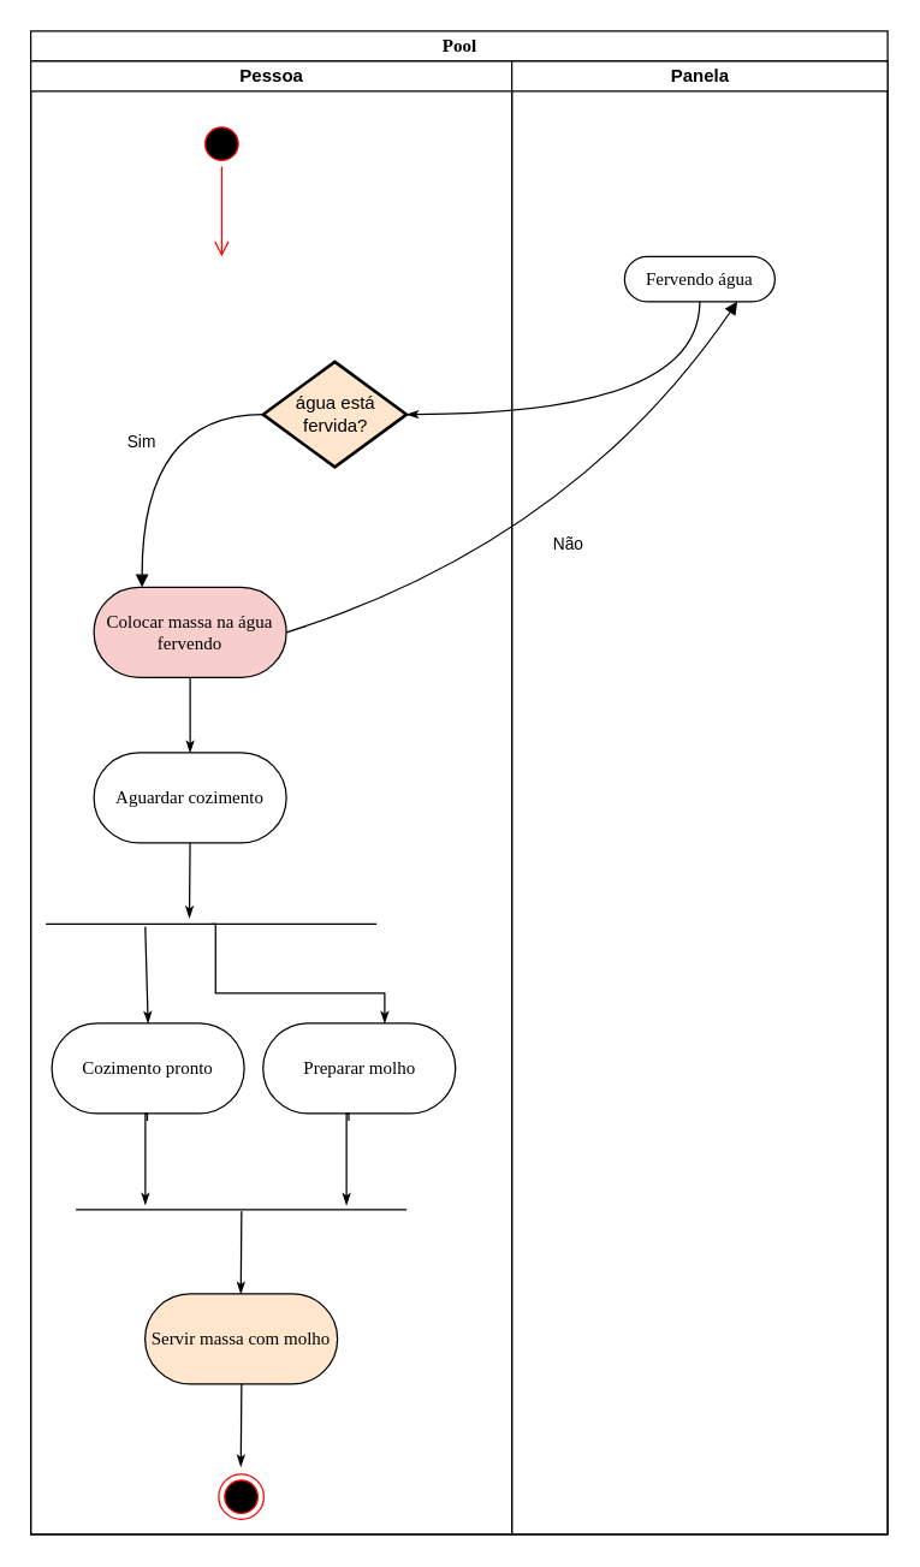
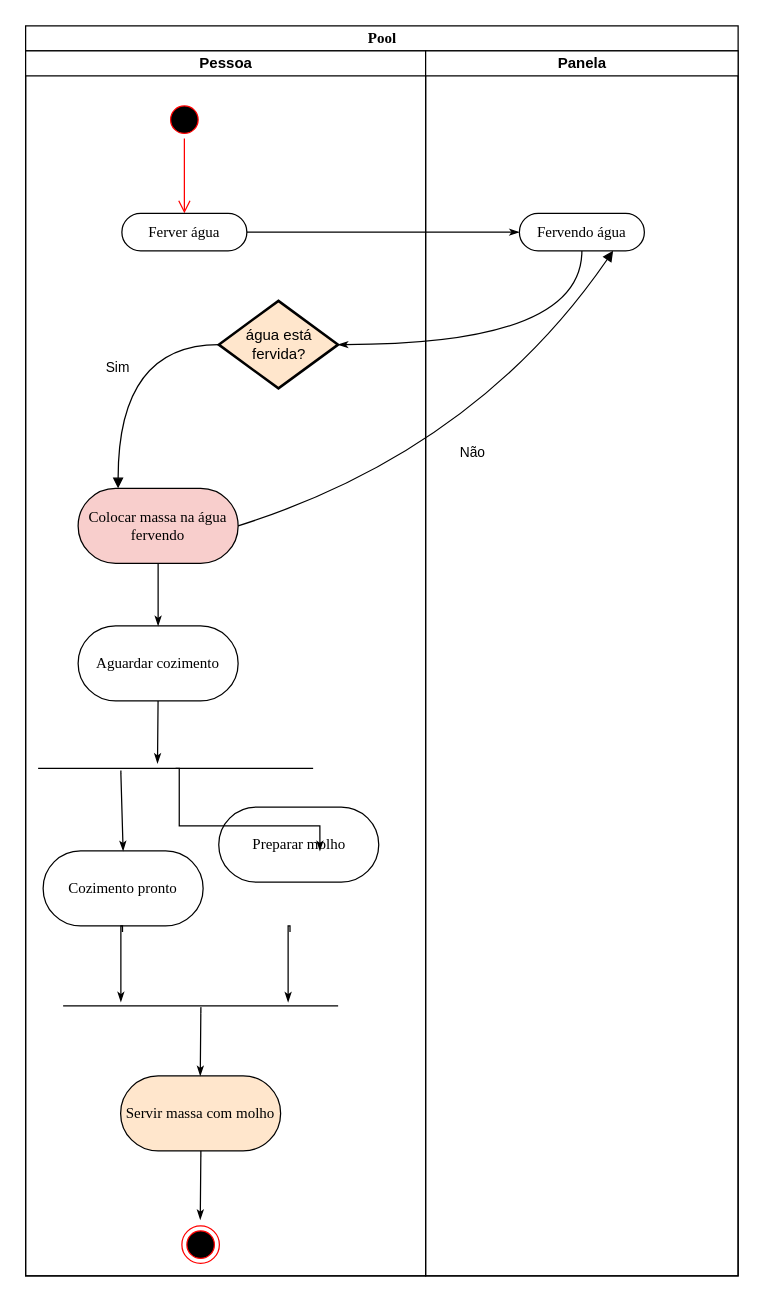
  <mxCell id="0" />
  <mxCell id="1" parent="0" />
  <mxCell id="2" value="Pool" style="swimlane;html=1;childLayout=stackLayout;startSize=20;rounded=0;shadow=0;comic=0;labelBackgroundColor=none;strokeWidth=1;fontFamily=Verdana;fontSize=12;align=center;" vertex="1" parent="1"><mxGeometry x="20" y="20" width="570" height="1000" as="geometry" /></mxCell>
  <mxCell id="3" value="Pessoa" style="swimlane;html=1;startSize=20;" vertex="1" parent="2"><mxGeometry y="20" width="320" height="980" as="geometry" /></mxCell>
  <mxCell id="4" style="edgeStyle=orthogonalEdgeStyle;rounded=0;html=1;entryX=0.5;entryY=0;labelBackgroundColor=none;startArrow=none;startFill=0;startSize=5;endArrow=classicThin;endFill=1;endSize=5;jettySize=auto;orthogonalLoop=1;strokeWidth=1;fontFamily=Verdana;fontSize=12;exitX=0.5;exitY=1;exitDx=0;exitDy=0;" edge="1" parent="3" source="11"><mxGeometry relative="1" as="geometry"><Array as="points"><mxPoint x="106" y="515" /></Array><mxPoint x="105.5" y="472.5" as="sourcePoint" /><mxPoint x="105.5" y="570" as="targetPoint" /></mxGeometry></mxCell>
  <mxCell id="5" value="" style="ellipse;html=1;shape=startState;fillColor=#000000;strokeColor=#ff0000;" vertex="1" parent="3"><mxGeometry x="112" y="40" width="30" height="30" as="geometry" /></mxCell>
  <mxCell id="6" value="" style="edgeStyle=orthogonalEdgeStyle;html=1;verticalAlign=bottom;endArrow=open;endSize=8;strokeColor=#ff0000;rounded=0;" edge="1" source="5" parent="3"><mxGeometry relative="1" as="geometry"><mxPoint x="127" y="130" as="targetPoint" /></mxGeometry></mxCell>
+ <mxCell id="7" value="Ferver água" style="rounded=1;whiteSpace=wrap;html=1;shadow=0;comic=0;labelBackgroundColor=none;strokeWidth=1;fontFamily=Verdana;fontSize=12;align=center;arcSize=50;" vertex="1" parent="3"><mxGeometry x="77" y="130" width="100" height="30" as="geometry" /></mxCell>
  <mxCell id="8" value="água está fervida?" style="rhombus;strokeWidth=2;whiteSpace=wrap;fillColor=#ffe6cc;" vertex="1" parent="3"><mxGeometry x="154.5" y="200" width="95.5" height="70" as="geometry" /></mxCell>
  <mxCell id="9" value="Sim" style="curved=1;startArrow=none;endArrow=block;exitX=0;exitY=0.5;rounded=0;exitDx=0;exitDy=0;entryX=0.25;entryY=0;entryDx=0;entryDy=0;edgeStyle=orthogonalEdgeStyle;" edge="1" parent="3" source="8" target="10"><mxGeometry relative="1" as="geometry"><mxPoint x="141.997" y="239.997" as="sourcePoint" /><mxPoint x="70" y="380" as="targetPoint" /></mxGeometry></mxCell>
  <mxCell id="10" value="Colocar massa na água fervendo" style="rounded=1;whiteSpace=wrap;html=1;shadow=0;comic=0;labelBackgroundColor=none;strokeWidth=1;fontFamily=Verdana;fontSize=12;align=center;arcSize=50;fillColor=#f8cecc;" vertex="1" parent="3"><mxGeometry x="42" y="350" width="128" height="60" as="geometry" /></mxCell>
  <mxCell id="11" value="Aguardar cozimento" style="rounded=1;whiteSpace=wrap;html=1;shadow=0;comic=0;labelBackgroundColor=none;strokeWidth=1;fontFamily=Verdana;fontSize=12;align=center;arcSize=50;" vertex="1" parent="3"><mxGeometry x="42" y="460" width="128" height="60" as="geometry" /></mxCell>
  <mxCell id="12" style="edgeStyle=orthogonalEdgeStyle;rounded=0;html=1;entryX=0.5;entryY=0;labelBackgroundColor=none;startArrow=none;startFill=0;startSize=5;endArrow=classicThin;endFill=1;endSize=5;jettySize=auto;orthogonalLoop=1;strokeWidth=1;fontFamily=Verdana;fontSize=12;exitX=0.5;exitY=1;exitDx=0;exitDy=0;entryDx=0;entryDy=0;" edge="1" parent="3" source="10" target="11"><mxGeometry relative="1" as="geometry"><Array as="points" /><mxPoint x="105.5" y="422.5" as="sourcePoint" /><mxPoint x="105.5" y="520" as="targetPoint" /></mxGeometry></mxCell>
  <mxCell id="13" value="" style="line;strokeWidth=1;fillColor=none;align=left;verticalAlign=middle;spacingTop=-1;spacingLeft=3;spacingRight=3;rotatable=0;labelPosition=right;points=[];portConstraint=eastwest;strokeColor=inherit;" vertex="1" parent="3"><mxGeometry x="10" y="570" width="220" height="8" as="geometry" /></mxCell>
- <mxCell id="14" value="Preparar molho" style="rounded=1;whiteSpace=wrap;html=1;shadow=0;comic=0;labelBackgroundColor=none;strokeWidth=1;fontFamily=Verdana;fontSize=12;align=center;arcSize=50;" vertex="1" parent="3"><mxGeometry x="154.5" y="640" width="128" height="60" as="geometry" /></mxCell>
+ <mxCell id="14" value="Preparar molho" style="rounded=1;whiteSpace=wrap;html=1;shadow=0;comic=0;labelBackgroundColor=none;strokeWidth=1;fontFamily=Verdana;fontSize=12;align=center;arcSize=50;" vertex="1" parent="3"><mxGeometry x="154.5" y="605" width="128" height="60" as="geometry" /></mxCell>
  <mxCell id="15" style="edgeStyle=orthogonalEdgeStyle;rounded=0;html=1;entryX=0.5;entryY=0;labelBackgroundColor=none;startArrow=none;startFill=0;startSize=5;endArrow=classicThin;endFill=1;endSize=5;jettySize=auto;orthogonalLoop=1;strokeWidth=1;fontFamily=Verdana;fontSize=12;exitX=0.423;exitY=0.5;exitDx=0;exitDy=0;exitPerimeter=0;entryDx=0;entryDy=0;" edge="1" parent="3"><mxGeometry relative="1" as="geometry"><Array as="points"><mxPoint x="122.94" y="574" /><mxPoint x="122.94" y="620" /><mxPoint x="235.94" y="620" /></Array><mxPoint x="120.0" y="574" as="sourcePoint" /><mxPoint x="235.44" y="640" as="targetPoint" /></mxGeometry></mxCell>
  <mxCell id="16" value="Cozimento pronto" style="rounded=1;whiteSpace=wrap;html=1;shadow=0;comic=0;labelBackgroundColor=none;strokeWidth=1;fontFamily=Verdana;fontSize=12;align=center;arcSize=50;" vertex="1" parent="3"><mxGeometry x="14" y="640" width="128" height="60" as="geometry" /></mxCell>
  <mxCell id="17" style="edgeStyle=orthogonalEdgeStyle;rounded=0;html=1;entryX=0.5;entryY=0;labelBackgroundColor=none;startArrow=none;startFill=0;startSize=5;endArrow=classicThin;endFill=1;endSize=5;jettySize=auto;orthogonalLoop=1;strokeWidth=1;fontFamily=Verdana;fontSize=12;exitX=0.301;exitY=0.714;exitDx=0;exitDy=0;exitPerimeter=0;entryDx=0;entryDy=0;" edge="1" parent="3" source="13" target="16"><mxGeometry relative="1" as="geometry"><Array as="points"><mxPoint x="76" y="578" /><mxPoint x="77" y="578" /><mxPoint x="77" y="640" /></Array><mxPoint x="77.5" y="582.97" as="sourcePoint" /><mxPoint x="77" y="632.97" as="targetPoint" /></mxGeometry></mxCell>
  <mxCell id="18" value="" style="line;strokeWidth=1;fillColor=none;align=left;verticalAlign=middle;spacingTop=-1;spacingLeft=3;spacingRight=3;rotatable=0;labelPosition=right;points=[];portConstraint=eastwest;strokeColor=inherit;" vertex="1" parent="3"><mxGeometry x="30" y="760" width="220" height="8" as="geometry" /></mxCell>
  <mxCell id="19" style="edgeStyle=orthogonalEdgeStyle;rounded=0;html=1;entryX=0.21;entryY=0.107;labelBackgroundColor=none;startArrow=none;startFill=0;startSize=5;endArrow=classicThin;endFill=1;endSize=5;jettySize=auto;orthogonalLoop=1;strokeWidth=1;fontFamily=Verdana;fontSize=12;exitX=0.5;exitY=1;exitDx=0;exitDy=0;entryDx=0;entryDy=0;entryPerimeter=0;" edge="1" parent="3" target="18"><mxGeometry relative="1" as="geometry"><Array as="points"><mxPoint x="77" y="700" /><mxPoint x="76" y="700" /></Array><mxPoint x="77.5" y="704.97" as="sourcePoint" /><mxPoint x="77" y="754.97" as="targetPoint" /></mxGeometry></mxCell>
  <mxCell id="20" style="edgeStyle=orthogonalEdgeStyle;rounded=0;html=1;entryX=0.21;entryY=0.107;labelBackgroundColor=none;startArrow=none;startFill=0;startSize=5;endArrow=classicThin;endFill=1;endSize=5;jettySize=auto;orthogonalLoop=1;strokeWidth=1;fontFamily=Verdana;fontSize=12;exitX=0.5;exitY=1;exitDx=0;exitDy=0;entryDx=0;entryDy=0;entryPerimeter=0;" edge="1" parent="3"><mxGeometry relative="1" as="geometry"><Array as="points"><mxPoint x="211" y="700" /><mxPoint x="210" y="700" /></Array><mxPoint x="211.5" y="704.97" as="sourcePoint" /><mxPoint x="210" y="761" as="targetPoint" /></mxGeometry></mxCell>
  <mxCell id="21" value="Servir massa com molho" style="rounded=1;whiteSpace=wrap;html=1;shadow=0;comic=0;labelBackgroundColor=none;strokeWidth=1;fontFamily=Verdana;fontSize=12;align=center;arcSize=50;fillColor=#ffe6cc;" vertex="1" parent="3"><mxGeometry x="76" y="820" width="128" height="60" as="geometry" /></mxCell>
  <mxCell id="22" style="edgeStyle=orthogonalEdgeStyle;rounded=0;html=1;entryX=0.5;entryY=0;labelBackgroundColor=none;startArrow=none;startFill=0;startSize=5;endArrow=classicThin;endFill=1;endSize=5;jettySize=auto;orthogonalLoop=1;strokeWidth=1;fontFamily=Verdana;fontSize=12;exitX=0.5;exitY=1;exitDx=0;exitDy=0;" edge="1" parent="3"><mxGeometry relative="1" as="geometry"><Array as="points"><mxPoint x="140.21" y="765" /></Array><mxPoint x="140.21" y="770" as="sourcePoint" /><mxPoint x="139.71" y="820" as="targetPoint" /></mxGeometry></mxCell>
  <mxCell id="23" value="" style="ellipse;html=1;shape=endState;fillColor=#000000;strokeColor=#ff0000;" vertex="1" parent="3"><mxGeometry x="125" y="940" width="30" height="30" as="geometry" /></mxCell>
  <mxCell id="24" style="edgeStyle=orthogonalEdgeStyle;rounded=0;html=1;entryX=0.5;entryY=0;labelBackgroundColor=none;startArrow=none;startFill=0;startSize=5;endArrow=classicThin;endFill=1;endSize=5;jettySize=auto;orthogonalLoop=1;strokeWidth=1;fontFamily=Verdana;fontSize=12;exitX=0.5;exitY=1;exitDx=0;exitDy=0;" edge="1" parent="3"><mxGeometry relative="1" as="geometry"><Array as="points"><mxPoint x="140.21" y="879.97" /></Array><mxPoint x="140.21" y="884.97" as="sourcePoint" /><mxPoint x="139.71" y="934.97" as="targetPoint" /></mxGeometry></mxCell>
  <mxCell id="25" value="Panela" style="swimlane;html=1;startSize=20;" vertex="1" parent="2"><mxGeometry x="320" y="20" width="250" height="980" as="geometry" /></mxCell>
  <mxCell id="26" value="Fervendo água" style="rounded=1;whiteSpace=wrap;html=1;shadow=0;comic=0;labelBackgroundColor=none;strokeWidth=1;fontFamily=Verdana;fontSize=12;align=center;arcSize=50;" vertex="1" parent="25"><mxGeometry x="75" y="130" width="100" height="30" as="geometry" /></mxCell>
+ <mxCell id="27" style="edgeStyle=orthogonalEdgeStyle;rounded=0;html=1;entryX=0;entryY=0.5;labelBackgroundColor=none;startArrow=none;startFill=0;startSize=5;endArrow=classicThin;endFill=1;endSize=5;jettySize=auto;orthogonalLoop=1;strokeWidth=1;fontFamily=Verdana;fontSize=12;exitX=1;exitY=0.5;exitDx=0;exitDy=0;entryDx=0;entryDy=0;" edge="1" parent="2" source="7" target="26"><mxGeometry relative="1" as="geometry"><Array as="points"><mxPoint x="290" y="165" /><mxPoint x="290" y="165" /></Array><mxPoint x="64" y="150" as="sourcePoint" /><mxPoint x="63.5" y="255" as="targetPoint" /></mxGeometry></mxCell>
  <mxCell id="28" style="edgeStyle=orthogonalEdgeStyle;rounded=0;html=1;entryX=1;entryY=0.5;labelBackgroundColor=none;startArrow=none;startFill=0;startSize=5;endArrow=classicThin;endFill=1;endSize=5;jettySize=auto;orthogonalLoop=1;strokeWidth=1;fontFamily=Verdana;fontSize=12;exitX=0.5;exitY=1;exitDx=0;exitDy=0;entryDx=0;entryDy=0;curved=1;" edge="1" parent="2" source="26" target="8"><mxGeometry relative="1" as="geometry"><mxPoint x="591" y="250" as="sourcePoint" /><mxPoint x="466" y="325" as="targetPoint" /></mxGeometry></mxCell>
  <mxCell id="29" value="Não" style="curved=1;startArrow=none;endArrow=block;exitX=1;exitY=0.5;entryX=0.75;entryY=1;rounded=0;exitDx=0;exitDy=0;entryDx=0;entryDy=0;" edge="1" parent="2" source="10" target="26"><mxGeometry relative="1" as="geometry"><Array as="points"><mxPoint x="360" y="340" /></Array><mxPoint x="164.763" y="389.997" as="sourcePoint" /><mxPoint x="239.24" y="523.02" as="targetPoint" /></mxGeometry></mxCell>
